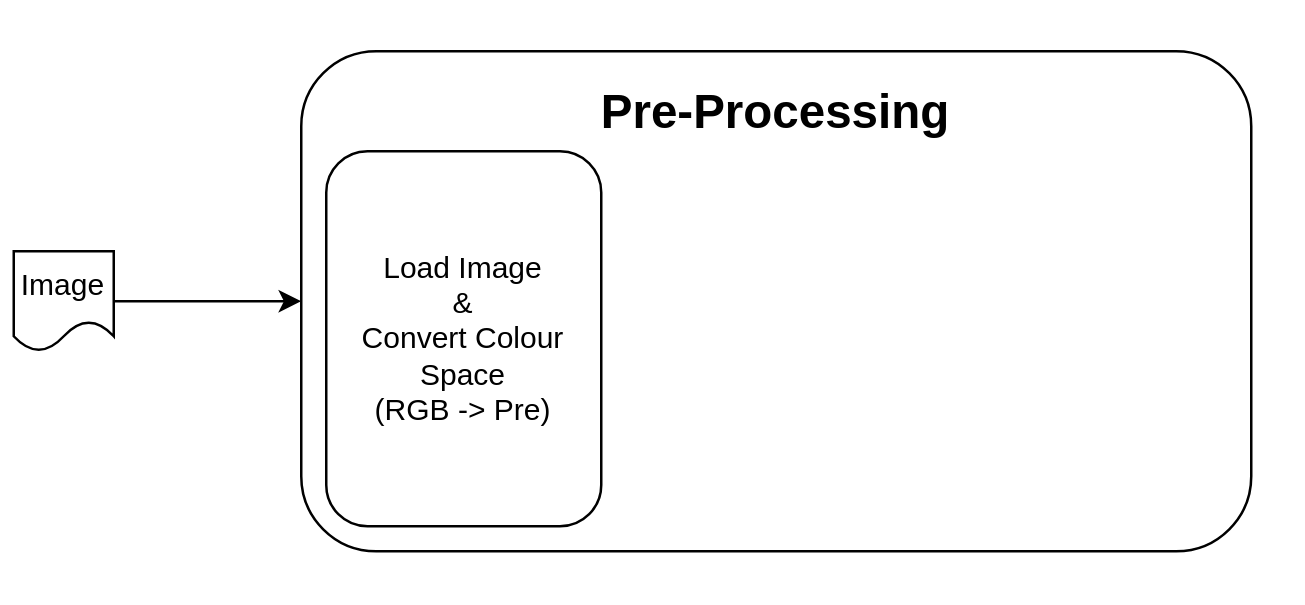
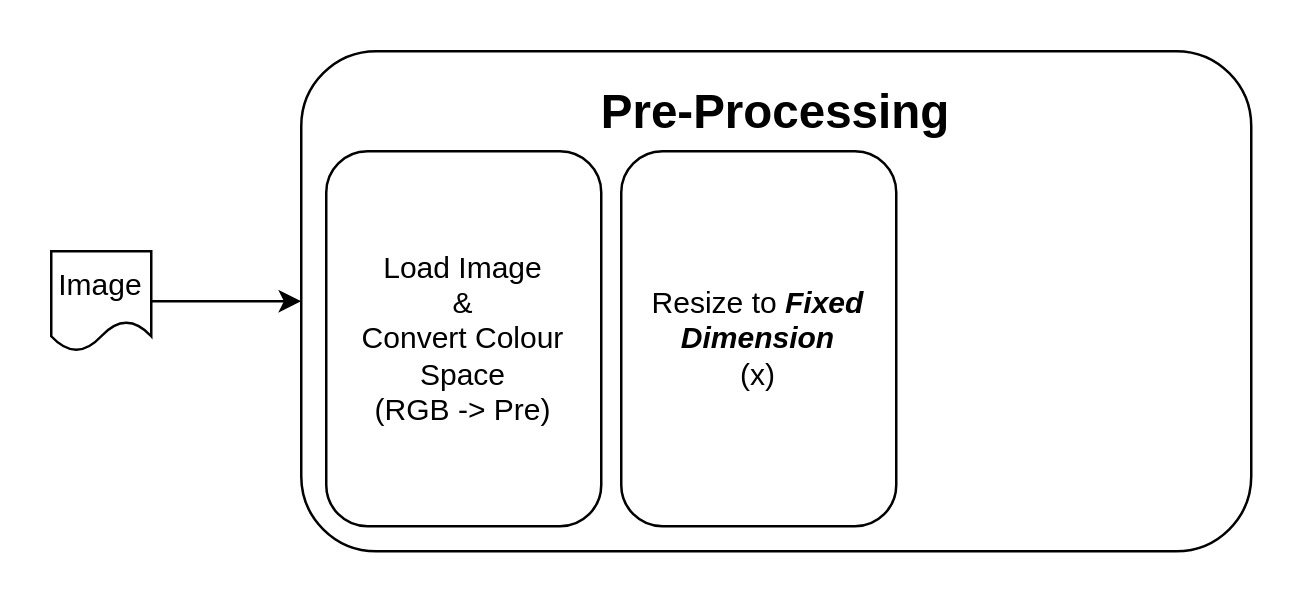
  <mxCell id="0" />
  <mxCell id="1" parent="0" />
  <mxCell id="2" value="" style="rounded=1;whiteSpace=wrap;html=1;" vertex="1" parent="1"><mxGeometry x="120" y="20" width="380" height="200" as="geometry" /></mxCell>
  <mxCell id="3" value="" style="edgeStyle=orthogonalEdgeStyle;rounded=0;orthogonalLoop=1;jettySize=auto;html=1;" edge="1" parent="1" source="4" target="2"><mxGeometry relative="1" as="geometry" /></mxCell>
- <mxCell id="4" value="Image" style="shape=document;whiteSpace=wrap;html=1;boundedLbl=1;" vertex="1" parent="1"><mxGeometry x="5" y="100" width="40" height="40" as="geometry" /></mxCell>
+ <mxCell id="4" value="Image" style="shape=document;whiteSpace=wrap;html=1;boundedLbl=1;" vertex="1" parent="1"><mxGeometry x="20" y="100" width="40" height="40" as="geometry" /></mxCell>
  <mxCell id="5" value="&lt;font style=&quot;font-size: 19px&quot;&gt;&lt;b&gt;Pre-Processing&lt;/b&gt;&lt;/font&gt;" style="text;html=1;strokeColor=none;fillColor=none;align=center;verticalAlign=middle;whiteSpace=wrap;rounded=0;" vertex="1" parent="1"><mxGeometry x="120" y="30" width="380" height="30" as="geometry" /></mxCell>
  <mxCell id="6" value="Load Image&lt;br&gt;&amp;amp;&lt;br&gt;Convert Colour Space&lt;br&gt;(RGB -&amp;gt; Pre)" style="rounded=1;whiteSpace=wrap;html=1;" vertex="1" parent="1"><mxGeometry x="130" y="60" width="110" height="150" as="geometry" /></mxCell>
+ <mxCell id="7" value="Resize to &lt;b style=&quot;font-style: italic&quot;&gt;Fixed Dimension&lt;/b&gt;&lt;br&gt;(x)" style="rounded=1;whiteSpace=wrap;html=1;" vertex="1" parent="1"><mxGeometry x="248" y="60" width="110" height="150" as="geometry" /></mxCell>
